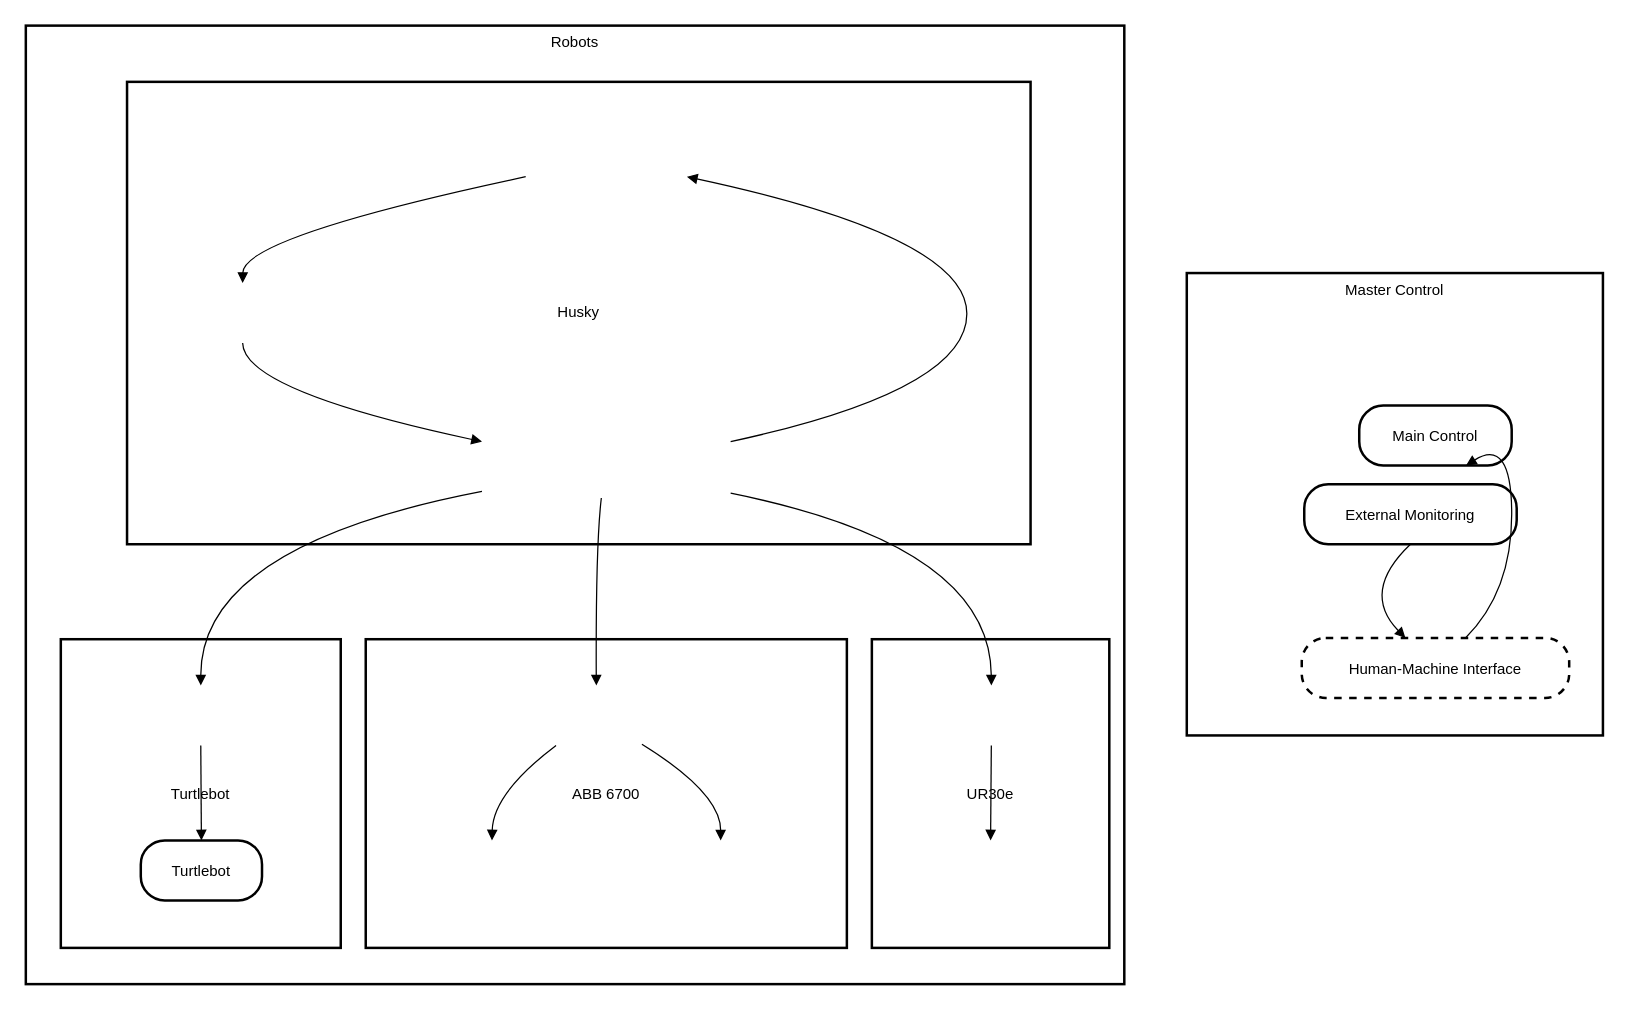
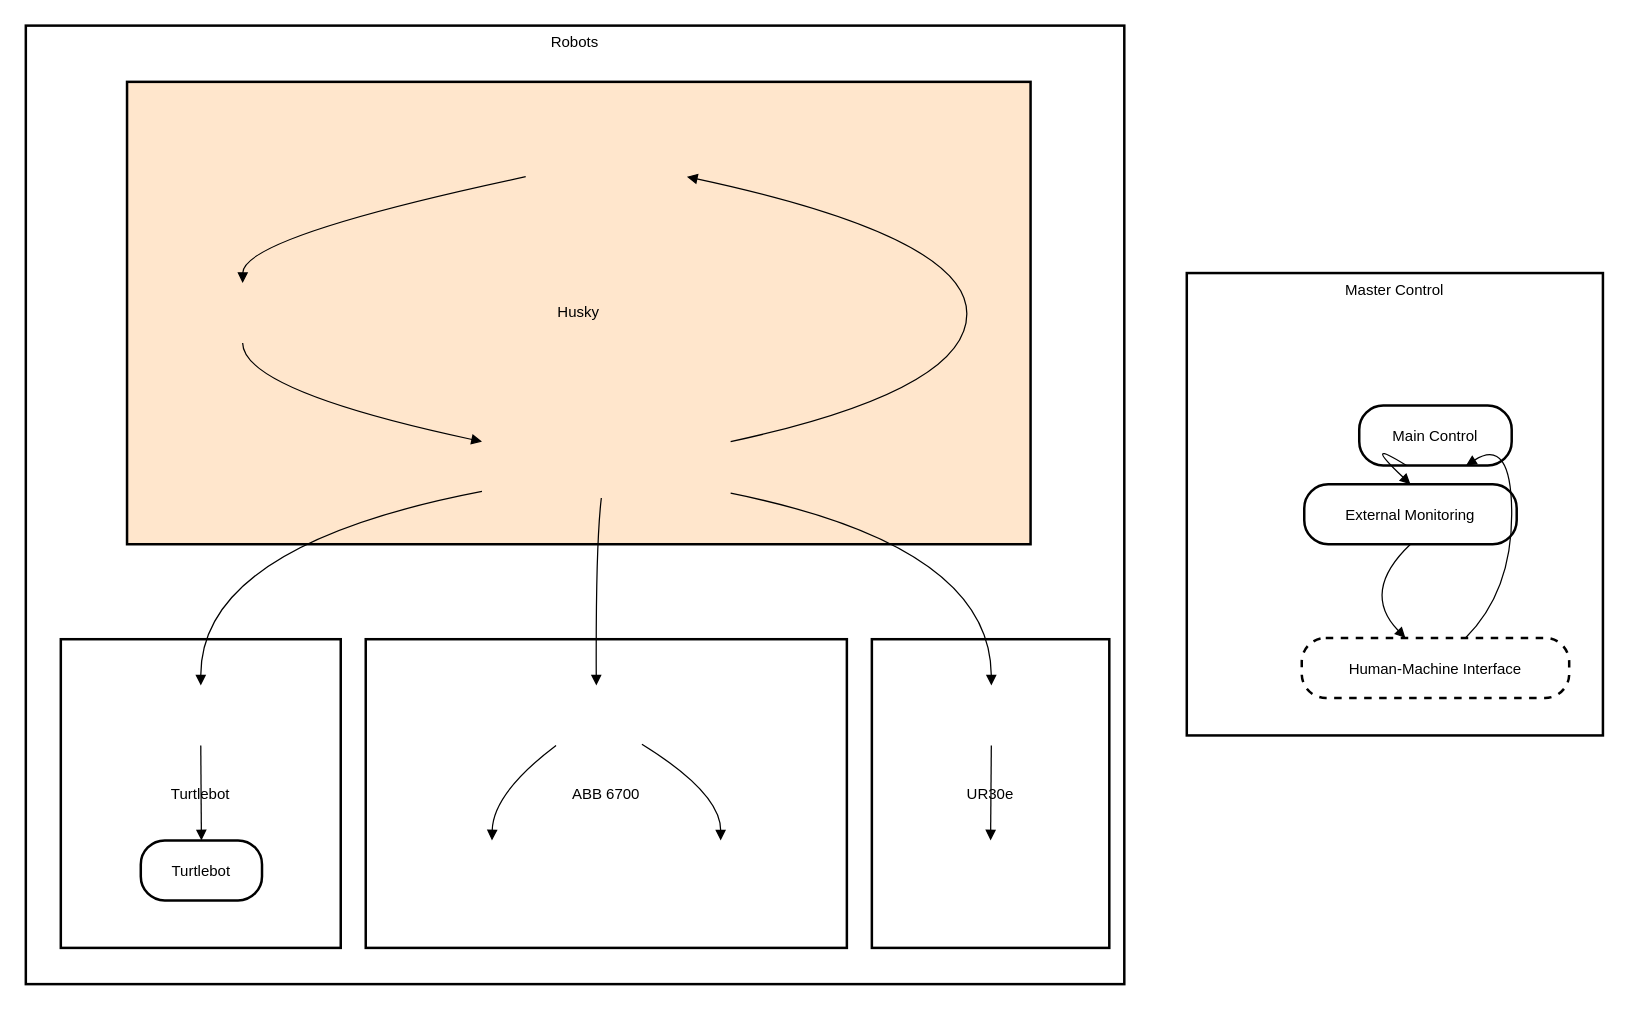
  <mxCell id="0" />
  <mxCell id="1" parent="0" />
  <mxCell id="2" value="Robots" style="whiteSpace=wrap;strokeWidth=2;verticalAlign=top;" vertex="1" parent="1"><mxGeometry x="20" y="20" width="879" height="767" as="geometry" /></mxCell>
  <mxCell id="3" value="Turtlebot Control" style="rounded=1;arcSize=40;strokeWidth=2" vertex="1" parent="2"><mxGeometry x="63" y="528" width="154" height="48" as="geometry" /></mxCell>
  <mxCell id="4" value="Turtlebot" style="whiteSpace=wrap;strokeWidth=2;" vertex="1" parent="2"><mxGeometry x="28" y="491" width="224" height="247" as="geometry" /></mxCell>
  <mxCell id="5" value="Arm 2" style="rounded=1;arcSize=40;strokeWidth=2" vertex="1" parent="2"><mxGeometry x="420" y="528" width="73" height="48" as="geometry" /></mxCell>
  <mxCell id="6" value="End Effector 1" style="rounded=1;arcSize=40;strokeWidth=2" vertex="1" parent="2"><mxGeometry x="307" y="652" width="132" height="48" as="geometry" /></mxCell>
  <mxCell id="7" value="End Effector 2" style="rounded=1;arcSize=40;strokeWidth=2" vertex="1" parent="2"><mxGeometry x="490" y="652" width="132" height="48" as="geometry" /></mxCell>
  <mxCell id="8" value="Arm" style="rounded=1;arcSize=40;strokeWidth=2" vertex="1" parent="2"><mxGeometry x="742" y="528" width="60" height="48" as="geometry" /></mxCell>
  <mxCell id="9" value="End Effector" style="rounded=1;arcSize=40;strokeWidth=2" vertex="1" parent="2"><mxGeometry x="712" y="652" width="120" height="48" as="geometry" /></mxCell>
  <mxCell id="10" value="Husky Control" style="rounded=1;arcSize=40;strokeWidth=2" vertex="1" parent="2"><mxGeometry x="400" y="83" width="129" height="48" as="geometry" /></mxCell>
  <mxCell id="11" value="Hardware" style="rounded=1;arcSize=40;strokeWidth=2" vertex="1" parent="2"><mxGeometry x="124" y="206" width="99" height="48" as="geometry" /></mxCell>
  <mxCell id="12" value="Process Communication" style="rounded=1;arcSize=40;strokeWidth=2" vertex="1" parent="2"><mxGeometry x="365" y="330" width="199" height="48" as="geometry" /></mxCell>
  <mxCell id="13" value="Turtlebot" style="rounded=1;arcSize=40;strokeWidth=2" vertex="1" parent="2"><mxGeometry x="92" y="652" width="97" height="48" as="geometry" /></mxCell>
- <mxCell id="14" value="Husky" style="whiteSpace=wrap;strokeWidth=2;" vertex="1" parent="2"><mxGeometry x="81" y="45" width="723" height="370" as="geometry" /></mxCell>
+ <mxCell id="14" value="Husky" style="whiteSpace=wrap;strokeWidth=2;fillColor=#ffe6cc;" vertex="1" parent="2"><mxGeometry x="81" y="45" width="723" height="370" as="geometry" /></mxCell>
  <mxCell id="15" value="UR30e" style="whiteSpace=wrap;strokeWidth=2;" vertex="1" parent="2"><mxGeometry x="677" y="491" width="190" height="247" as="geometry" /></mxCell>
  <mxCell id="16" value="ABB 6700" style="whiteSpace=wrap;strokeWidth=2;" vertex="1" parent="2"><mxGeometry x="272" y="491" width="385" height="247" as="geometry" /></mxCell>
  <mxCell id="17" value="" style="curved=1;startArrow=none;endArrow=block;exitX=0.05;exitY=1.01;entryX=0.5;entryY=-0.01;" edge="1" parent="2" source="5" target="6"><mxGeometry relative="1" as="geometry"><Array as="points"><mxPoint x="374" y="614" /></Array></mxGeometry></mxCell>
  <mxCell id="18" value="" style="curved=1;startArrow=none;endArrow=block;exitX=1;exitY=0.98;entryX=0.5;entryY=-0.01;" edge="1" parent="2" source="5" target="7"><mxGeometry relative="1" as="geometry"><Array as="points"><mxPoint x="556" y="614" /></Array></mxGeometry></mxCell>
  <mxCell id="19" value="" style="curved=1;startArrow=none;endArrow=block;exitX=0.51;exitY=1.01;entryX=0.5;entryY=-0.01;" edge="1" parent="2" source="8" target="9"><mxGeometry relative="1" as="geometry"><Array as="points" /></mxGeometry></mxCell>
  <mxCell id="20" value="" style="curved=1;startArrow=none;endArrow=block;exitX=0;exitY=0.79;entryX=0.5;entryY=0.01;" edge="1" parent="2" source="10" target="11"><mxGeometry relative="1" as="geometry"><Array as="points"><mxPoint x="174" y="169" /></Array></mxGeometry></mxCell>
  <mxCell id="21" value="" style="curved=1;startArrow=none;endArrow=block;exitX=0.5;exitY=1.02;entryX=0;entryY=0.06;" edge="1" parent="2" source="11" target="12"><mxGeometry relative="1" as="geometry"><Array as="points"><mxPoint x="174" y="292" /></Array></mxGeometry></mxCell>
  <mxCell id="22" value="" style="curved=1;startArrow=none;endArrow=block;exitX=0.5;exitY=1.01;entryX=0.5;entryY=-0.01;" edge="1" parent="2" source="3" target="13"><mxGeometry relative="1" as="geometry"><Array as="points" /></mxGeometry></mxCell>
  <mxCell id="23" value="" style="curved=1;startArrow=none;endArrow=block;exitX=0.48;exitY=1;entryX=0.5;entryY=0;" edge="1" parent="2" source="12" target="5"><mxGeometry relative="1" as="geometry"><Array as="points"><mxPoint x="456" y="416" /></Array></mxGeometry></mxCell>
  <mxCell id="24" value="" style="curved=1;startArrow=none;endArrow=block;exitX=1;exitY=0.92;entryX=0.51;entryY=0;" edge="1" parent="2" source="12" target="8"><mxGeometry relative="1" as="geometry"><Array as="points"><mxPoint x="772" y="416" /></Array></mxGeometry></mxCell>
  <mxCell id="25" value="" style="curved=1;startArrow=none;endArrow=block;exitX=1;exitY=0.06;entryX=1;entryY=0.79;" edge="1" parent="2" source="12" target="10"><mxGeometry relative="1" as="geometry"><Array as="points"><mxPoint x="753" y="292" /><mxPoint x="753" y="169" /></Array></mxGeometry></mxCell>
  <mxCell id="26" value="" style="curved=1;startArrow=none;endArrow=block;exitX=0;exitY=0.89;entryX=0.5;entryY=0;" edge="1" parent="2" source="12" target="3"><mxGeometry relative="1" as="geometry"><Array as="points"><mxPoint x="140" y="416" /></Array></mxGeometry></mxCell>
  <mxCell id="27" value="Master Control" style="whiteSpace=wrap;strokeWidth=2;verticalAlign=top;" vertex="1" parent="1"><mxGeometry x="949" y="218" width="333" height="370" as="geometry" /></mxCell>
  <mxCell id="28" value="Main Control" style="rounded=1;arcSize=40;strokeWidth=2" vertex="1" parent="27"><mxGeometry x="138" y="106" width="122" height="48" as="geometry" /></mxCell>
  <mxCell id="29" value="External Monitoring" style="rounded=1;arcSize=40;strokeWidth=2" vertex="1" parent="27"><mxGeometry x="94" y="169" width="170" height="48" as="geometry" /></mxCell>
  <mxCell id="30" value="Human-Machine Interface" style="rounded=1;arcSize=40;strokeWidth=2;dashed=1;" vertex="1" parent="27"><mxGeometry x="92" y="292" width="214" height="48" as="geometry" /></mxCell>
+ <mxCell id="31" value="" style="curved=1;startArrow=none;endArrow=block;exitX=0.31;exitY=1;entryX=0.5;entryY=0;" edge="1" parent="27" source="28" target="29"><mxGeometry relative="1" as="geometry"><Array as="points"><mxPoint x="139" y="131" /></Array></mxGeometry></mxCell>
  <mxCell id="32" value="" style="curved=1;startArrow=none;endArrow=block;exitX=0.5;exitY=1.01;entryX=0.39;entryY=0.01;" edge="1" parent="27" source="29" target="30"><mxGeometry relative="1" as="geometry"><Array as="points"><mxPoint x="139" y="255" /></Array></mxGeometry></mxCell>
  <mxCell id="33" value="" style="curved=1;startArrow=none;endArrow=block;exitX=0.61;exitY=0.01;entryX=0.7;entryY=1;" edge="1" parent="27" source="30" target="28"><mxGeometry relative="1" as="geometry"><Array as="points"><mxPoint x="260" y="255" /><mxPoint x="260" y="131" /></Array></mxGeometry></mxCell>
